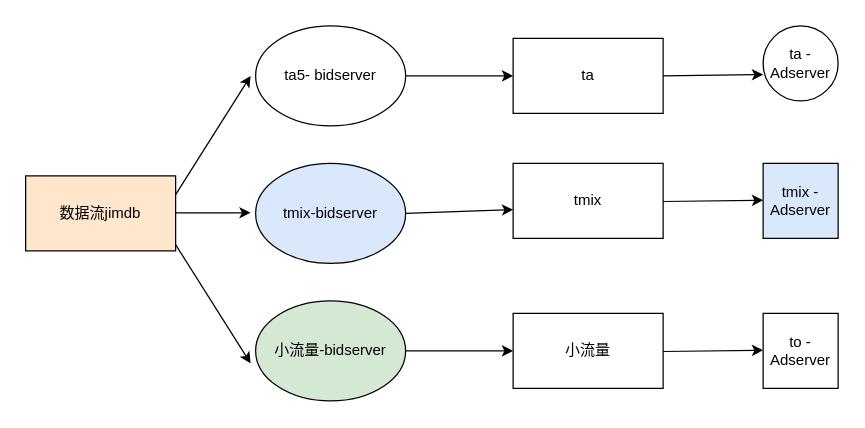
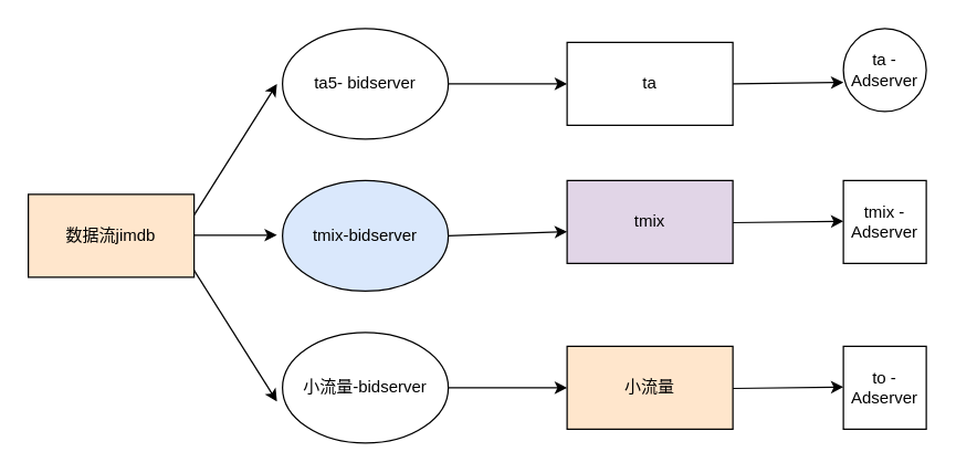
  <mxCell id="0" />
  <mxCell id="1" parent="0" />
  <mxCell id="2" value="数据流jimdb" style="rounded=0;whiteSpace=wrap;html=1;fillColor=#ffe6cc;" parent="1" vertex="1"><mxGeometry x="20" y="140" width="120" height="60" as="geometry" /></mxCell>
  <mxCell id="3" value="ta" style="rounded=0;whiteSpace=wrap;html=1;" parent="1" vertex="1"><mxGeometry x="410" y="30" width="120" height="60" as="geometry" /></mxCell>
- <mxCell id="4" value="tmix" style="rounded=0;whiteSpace=wrap;html=1;" parent="1" vertex="1"><mxGeometry x="410" y="130" width="120" height="60" as="geometry" /></mxCell>
- <mxCell id="5" value="小流量" style="rounded=0;whiteSpace=wrap;html=1;" parent="1" vertex="1"><mxGeometry x="410" y="250" width="120" height="60" as="geometry" /></mxCell>
+ <mxCell id="4" value="tmix" style="rounded=0;whiteSpace=wrap;html=1;fillColor=#e1d5e7;" parent="1" vertex="1"><mxGeometry x="410" y="130" width="120" height="60" as="geometry" /></mxCell>
+ <mxCell id="5" value="小流量" style="rounded=0;whiteSpace=wrap;html=1;fillColor=#ffe6cc;" parent="1" vertex="1"><mxGeometry x="410" y="250" width="120" height="60" as="geometry" /></mxCell>
  <mxCell id="6" value="" style="endArrow=classic;html=1;exitX=1;exitY=0.25;exitDx=0;exitDy=0;" parent="1" source="2" edge="1"><mxGeometry width="50" height="50" relative="1" as="geometry"><mxPoint x="130" y="120" as="sourcePoint" /><mxPoint x="200" y="60" as="targetPoint" /></mxGeometry></mxCell>
  <mxCell id="7" value="" style="endArrow=classic;html=1;" parent="1" edge="1"><mxGeometry width="50" height="50" relative="1" as="geometry"><mxPoint x="140" y="169.5" as="sourcePoint" /><mxPoint x="200" y="169.5" as="targetPoint" /></mxGeometry></mxCell>
  <mxCell id="8" value="" style="endArrow=classic;html=1;" parent="1" edge="1"><mxGeometry width="50" height="50" relative="1" as="geometry"><mxPoint x="140" y="195" as="sourcePoint" /><mxPoint x="200" y="290" as="targetPoint" /></mxGeometry></mxCell>
  <mxCell id="9" value="ta5- bidserver" style="ellipse;whiteSpace=wrap;html=1;" parent="1" vertex="1"><mxGeometry x="204" y="20" width="120" height="80" as="geometry" /></mxCell>
  <mxCell id="10" value="tmix-bidserver" style="ellipse;whiteSpace=wrap;html=1;fillColor=#dae8fc;" parent="1" vertex="1"><mxGeometry x="204" y="130" width="120" height="80" as="geometry" /></mxCell>
- <mxCell id="11" value="小流量-bidserver" style="ellipse;whiteSpace=wrap;html=1;fillColor=#d5e8d4;" parent="1" vertex="1"><mxGeometry x="204" y="240" width="120" height="80" as="geometry" /></mxCell>
+ <mxCell id="11" value="小流量-bidserver" style="ellipse;whiteSpace=wrap;html=1;" parent="1" vertex="1"><mxGeometry x="204" y="240" width="120" height="80" as="geometry" /></mxCell>
  <mxCell id="12" value="" style="endArrow=classic;html=1;entryX=0;entryY=0.5;entryDx=0;entryDy=0;" parent="1" target="3" edge="1"><mxGeometry width="50" height="50" relative="1" as="geometry"><mxPoint x="324" y="60" as="sourcePoint" /><mxPoint x="374" y="10" as="targetPoint" /></mxGeometry></mxCell>
  <mxCell id="13" value="" style="endArrow=classic;html=1;entryX=0;entryY=0.617;entryDx=0;entryDy=0;entryPerimeter=0;" parent="1" target="4" edge="1"><mxGeometry width="50" height="50" relative="1" as="geometry"><mxPoint x="324" y="170" as="sourcePoint" /><mxPoint x="400" y="170" as="targetPoint" /></mxGeometry></mxCell>
  <mxCell id="14" value="" style="endArrow=classic;html=1;exitX=1;exitY=0.5;exitDx=0;exitDy=0;" parent="1" source="11" edge="1"><mxGeometry width="50" height="50" relative="1" as="geometry"><mxPoint x="360" y="330" as="sourcePoint" /><mxPoint x="410" y="280" as="targetPoint" /></mxGeometry></mxCell>
  <mxCell id="15" value="ta -Adserver" style="ellipse;whiteSpace=wrap;html=1;aspect=fixed;" vertex="1" parent="1"><mxGeometry x="610" y="20" width="60" height="60" as="geometry" /></mxCell>
- <mxCell id="16" value="tmix -Adserver" style="whiteSpace=wrap;html=1;aspect=fixed;fillColor=#dae8fc;" vertex="1" parent="1"><mxGeometry x="610" y="130" width="60" height="60" as="geometry" /></mxCell>
+ <mxCell id="16" value="tmix -Adserver" style="whiteSpace=wrap;html=1;aspect=fixed;" vertex="1" parent="1"><mxGeometry x="610" y="130" width="60" height="60" as="geometry" /></mxCell>
  <mxCell id="17" value="to -Adserver" style="whiteSpace=wrap;html=1;aspect=fixed;" vertex="1" parent="1"><mxGeometry x="610" y="250" width="60" height="60" as="geometry" /></mxCell>
  <mxCell id="18" value="" style="endArrow=classic;html=1;entryX=0;entryY=0.65;entryDx=0;entryDy=0;entryPerimeter=0;" edge="1" parent="1" target="15"><mxGeometry width="50" height="50" relative="1" as="geometry"><mxPoint x="530" y="60" as="sourcePoint" /><mxPoint x="580" y="10" as="targetPoint" /></mxGeometry></mxCell>
  <mxCell id="19" value="" style="endArrow=classic;html=1;entryX=0;entryY=0.65;entryDx=0;entryDy=0;entryPerimeter=0;" edge="1" parent="1"><mxGeometry width="50" height="50" relative="1" as="geometry"><mxPoint x="530" y="160.5" as="sourcePoint" /><mxPoint x="610" y="159.5" as="targetPoint" /></mxGeometry></mxCell>
  <mxCell id="20" value="" style="endArrow=classic;html=1;entryX=0;entryY=0.65;entryDx=0;entryDy=0;entryPerimeter=0;" edge="1" parent="1"><mxGeometry width="50" height="50" relative="1" as="geometry"><mxPoint x="530" y="280.5" as="sourcePoint" /><mxPoint x="610" y="279.5" as="targetPoint" /></mxGeometry></mxCell>
